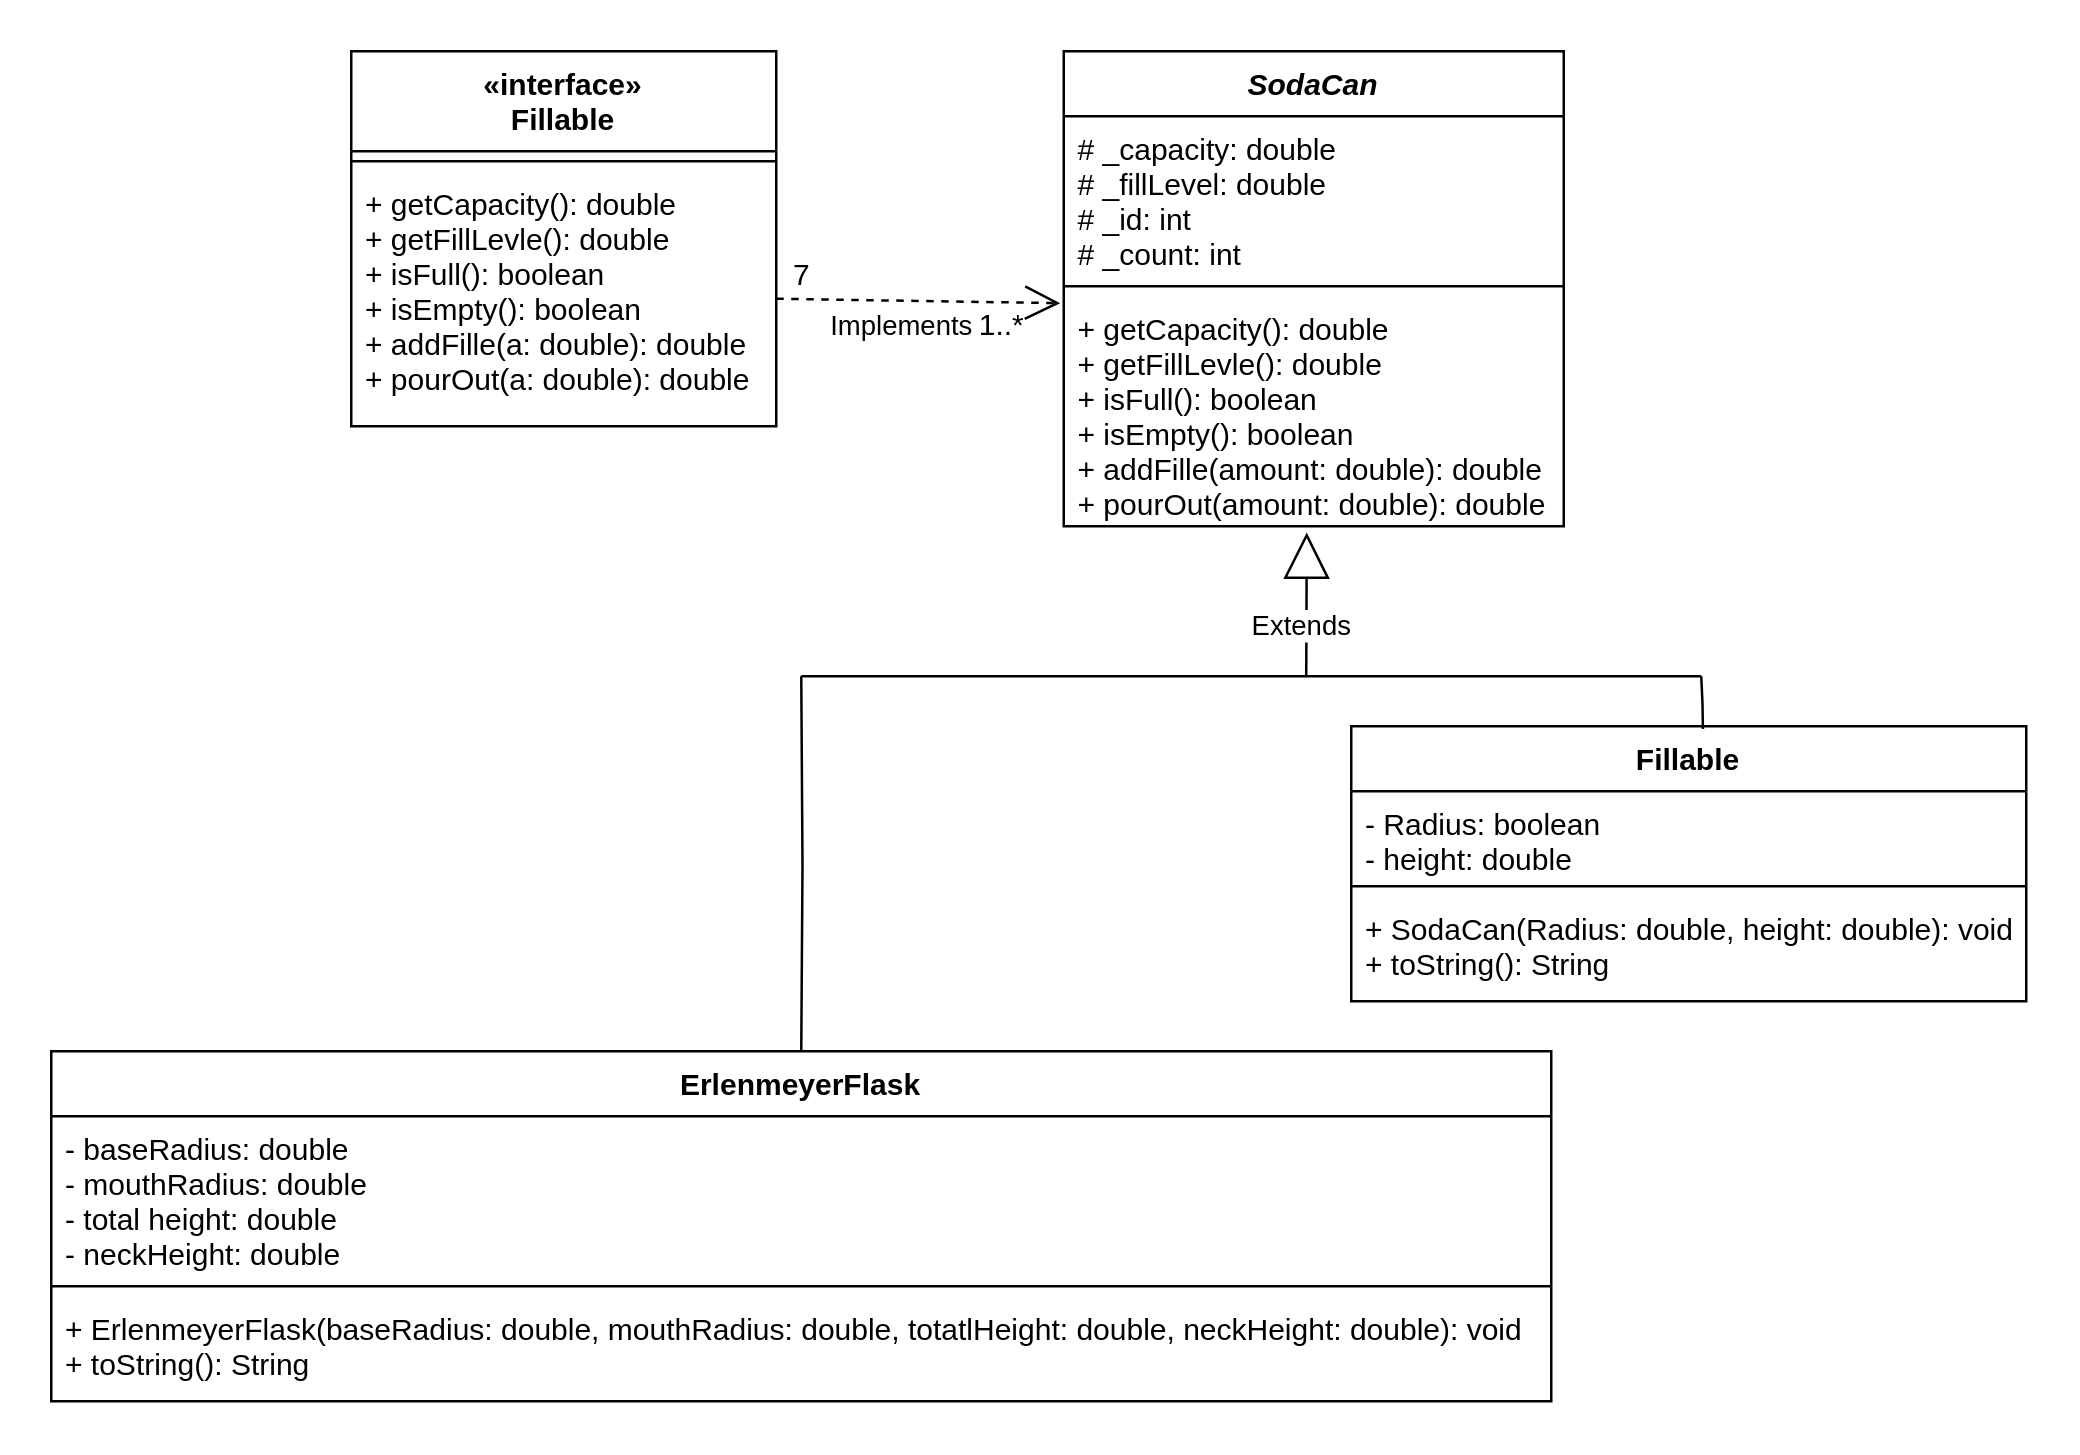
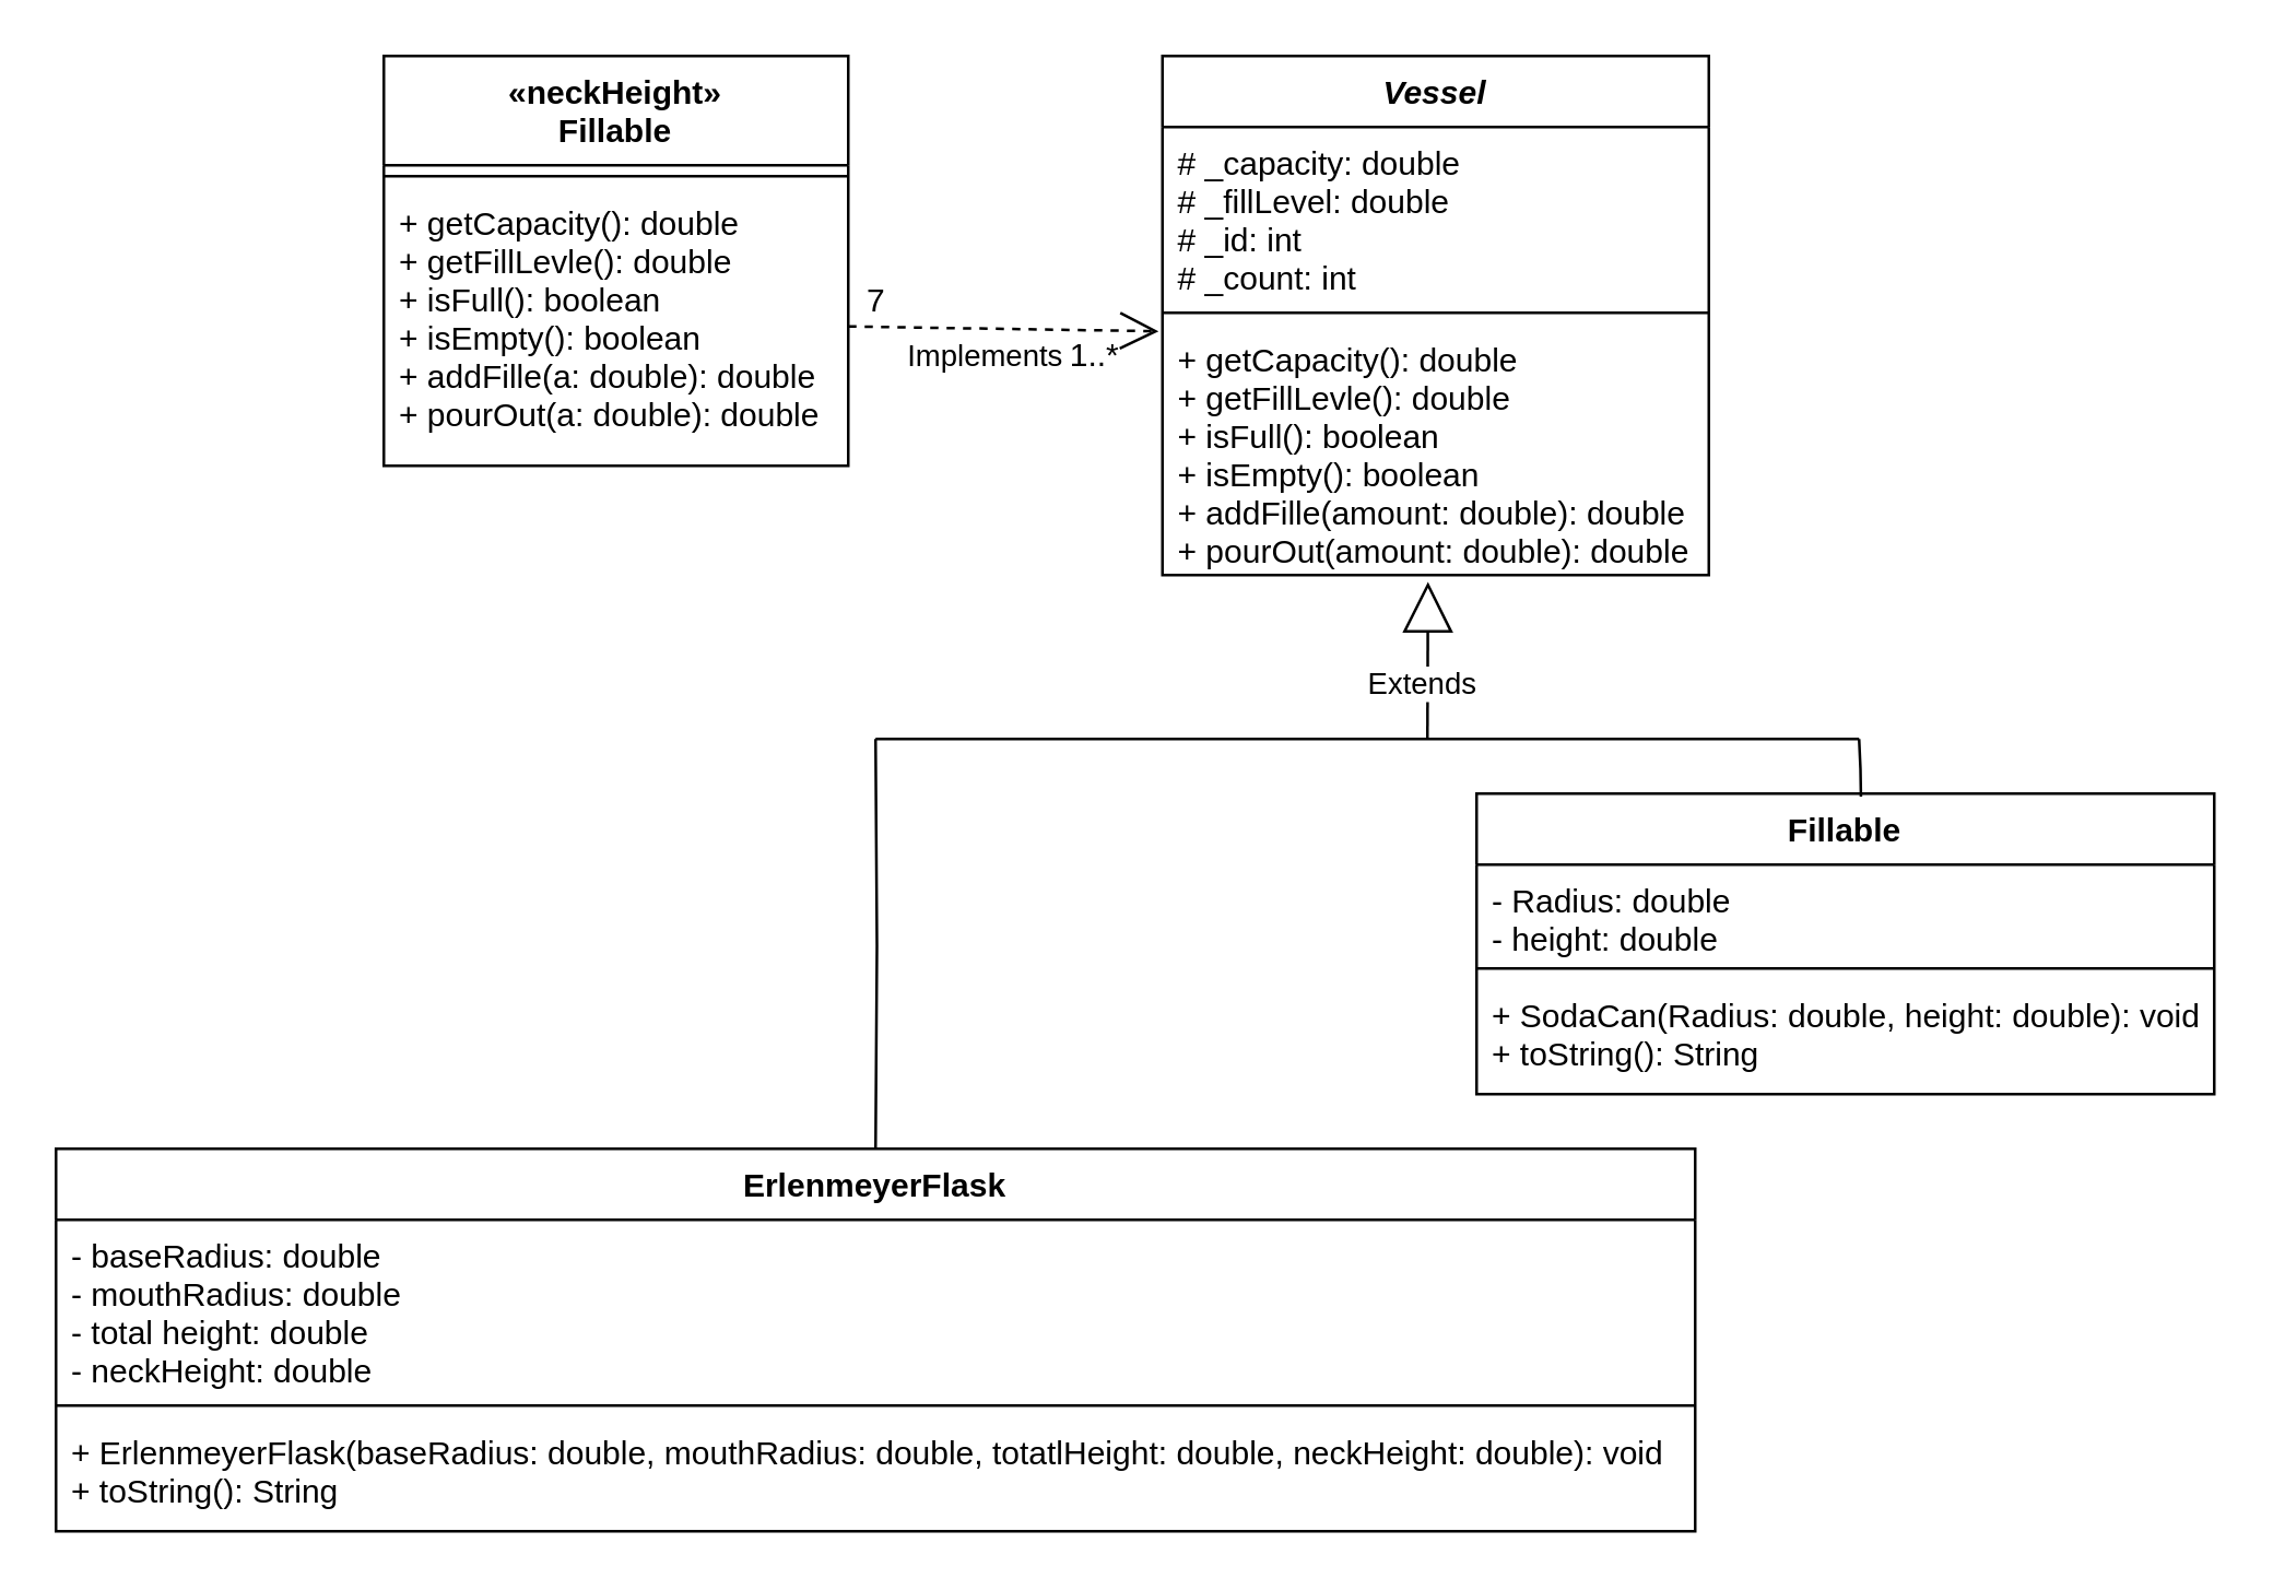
  <mxCell id="0" />
  <mxCell id="1" parent="0" />
- <mxCell id="2" value="«interface»&#10;Fillable" style="swimlane;fontStyle=1;align=center;verticalAlign=top;childLayout=stackLayout;horizontal=1;startSize=40;horizontalStack=0;resizeParent=1;resizeParentMax=0;resizeLast=0;collapsible=1;marginBottom=0;" vertex="1" parent="1"><mxGeometry x="140" y="20" width="170" height="150" as="geometry" /></mxCell>
+ <mxCell id="2" value="«neckHeight»&#10;Fillable" style="swimlane;fontStyle=1;align=center;verticalAlign=top;childLayout=stackLayout;horizontal=1;startSize=40;horizontalStack=0;resizeParent=1;resizeParentMax=0;resizeLast=0;collapsible=1;marginBottom=0;" vertex="1" parent="1"><mxGeometry x="140" y="20" width="170" height="150" as="geometry" /></mxCell>
  <mxCell id="3" value="" style="line;strokeWidth=1;fillColor=none;align=left;verticalAlign=middle;spacingTop=-1;spacingLeft=3;spacingRight=3;rotatable=0;labelPosition=right;points=[];portConstraint=eastwest;" vertex="1" parent="2"><mxGeometry y="40" width="170" height="8" as="geometry" /></mxCell>
  <mxCell id="4" value="+ getCapacity(): double&#10;+ getFillLevle(): double&#10;+ isFull(): boolean&#10;+ isEmpty(): boolean&#10;+ addFille(a: double): double&#10;+ pourOut(a: double): double" style="text;strokeColor=none;fillColor=none;align=left;verticalAlign=top;spacingLeft=4;spacingRight=4;overflow=hidden;rotatable=0;points=[[0,0.5],[1,0.5]];portConstraint=eastwest;" vertex="1" parent="2"><mxGeometry y="48" width="170" height="102" as="geometry" /></mxCell>
- <mxCell id="5" value="SodaCan" style="swimlane;fontStyle=3;align=center;verticalAlign=top;childLayout=stackLayout;horizontal=1;startSize=26;horizontalStack=0;resizeParent=1;resizeParentMax=0;resizeLast=0;collapsible=1;marginBottom=0;" vertex="1" parent="1"><mxGeometry x="425" y="20" width="200" height="190" as="geometry" /></mxCell>
+ <mxCell id="5" value="Vessel" style="swimlane;fontStyle=3;align=center;verticalAlign=top;childLayout=stackLayout;horizontal=1;startSize=26;horizontalStack=0;resizeParent=1;resizeParentMax=0;resizeLast=0;collapsible=1;marginBottom=0;" vertex="1" parent="1"><mxGeometry x="425" y="20" width="200" height="190" as="geometry" /></mxCell>
  <mxCell id="6" value="# _capacity: double&#10;# _fillLevel: double&#10;# _id: int&#10;# _count: int" style="text;strokeColor=none;fillColor=none;align=left;verticalAlign=top;spacingLeft=4;spacingRight=4;overflow=hidden;rotatable=0;points=[[0,0.5],[1,0.5]];portConstraint=eastwest;" vertex="1" parent="5"><mxGeometry y="26" width="200" height="64" as="geometry" /></mxCell>
  <mxCell id="7" value="" style="line;strokeWidth=1;fillColor=none;align=left;verticalAlign=middle;spacingTop=-1;spacingLeft=3;spacingRight=3;rotatable=0;labelPosition=right;points=[];portConstraint=eastwest;" vertex="1" parent="5"><mxGeometry y="90" width="200" height="8" as="geometry" /></mxCell>
  <mxCell id="8" value="+ getCapacity(): double&#10;+ getFillLevle(): double&#10;+ isFull(): boolean&#10;+ isEmpty(): boolean&#10;+ addFille(amount: double): double&#10;+ pourOut(amount: double): double" style="text;strokeColor=none;fillColor=none;align=left;verticalAlign=top;spacingLeft=4;spacingRight=4;overflow=hidden;rotatable=0;points=[[0,0.5],[1,0.5]];portConstraint=eastwest;" vertex="1" parent="5"><mxGeometry y="98" width="200" height="92" as="geometry" /></mxCell>
  <mxCell id="9" value="7" style="text;html=1;resizable=0;autosize=1;align=center;verticalAlign=middle;points=[];fillColor=none;strokeColor=none;rounded=0;" vertex="1" parent="1"><mxGeometry x="310" y="100" width="20" height="20" as="geometry" /></mxCell>
  <mxCell id="10" value="1..*" style="text;html=1;resizable=0;autosize=1;align=center;verticalAlign=middle;points=[];fillColor=none;strokeColor=none;rounded=0;" vertex="1" parent="1"><mxGeometry x="385" y="120" width="30" height="20" as="geometry" /></mxCell>
  <mxCell id="11" value="ErlenmeyerFlask" style="swimlane;fontStyle=1;align=center;verticalAlign=top;childLayout=stackLayout;horizontal=1;startSize=26;horizontalStack=0;resizeParent=1;resizeParentMax=0;resizeLast=0;collapsible=1;marginBottom=0;" vertex="1" parent="1"><mxGeometry x="20" y="420" width="600" height="140" as="geometry" /></mxCell>
  <mxCell id="12" value="- baseRadius: double&#10;- mouthRadius: double&#10;- total height: double&#10;- neckHeight: double" style="text;strokeColor=none;fillColor=none;align=left;verticalAlign=top;spacingLeft=4;spacingRight=4;overflow=hidden;rotatable=0;points=[[0,0.5],[1,0.5]];portConstraint=eastwest;" vertex="1" parent="11"><mxGeometry y="26" width="600" height="64" as="geometry" /></mxCell>
  <mxCell id="13" value="" style="line;strokeWidth=1;fillColor=none;align=left;verticalAlign=middle;spacingTop=-1;spacingLeft=3;spacingRight=3;rotatable=0;labelPosition=right;points=[];portConstraint=eastwest;" vertex="1" parent="11"><mxGeometry y="90" width="600" height="8" as="geometry" /></mxCell>
  <mxCell id="14" value="+ ErlenmeyerFlask(baseRadius: double, mouthRadius: double, totatlHeight: double, neckHeight: double): void&#10;+ toString(): String" style="text;strokeColor=none;fillColor=none;align=left;verticalAlign=top;spacingLeft=4;spacingRight=4;overflow=hidden;rotatable=0;points=[[0,0.5],[1,0.5]];portConstraint=eastwest;" vertex="1" parent="11"><mxGeometry y="98" width="600" height="42" as="geometry" /></mxCell>
  <mxCell id="15" value="Fillable" style="swimlane;fontStyle=1;align=center;verticalAlign=top;childLayout=stackLayout;horizontal=1;startSize=26;horizontalStack=0;resizeParent=1;resizeParentMax=0;resizeLast=0;collapsible=1;marginBottom=0;" vertex="1" parent="1"><mxGeometry x="540" y="290" width="270" height="110" as="geometry" /></mxCell>
- <mxCell id="16" value="- Radius: boolean&#10;- height: double" style="text;strokeColor=none;fillColor=none;align=left;verticalAlign=top;spacingLeft=4;spacingRight=4;overflow=hidden;rotatable=0;points=[[0,0.5],[1,0.5]];portConstraint=eastwest;" vertex="1" parent="15"><mxGeometry y="26" width="270" height="34" as="geometry" /></mxCell>
+ <mxCell id="16" value="- Radius: double&#10;- height: double" style="text;strokeColor=none;fillColor=none;align=left;verticalAlign=top;spacingLeft=4;spacingRight=4;overflow=hidden;rotatable=0;points=[[0,0.5],[1,0.5]];portConstraint=eastwest;" vertex="1" parent="15"><mxGeometry y="26" width="270" height="34" as="geometry" /></mxCell>
  <mxCell id="17" value="" style="line;strokeWidth=1;fillColor=none;align=left;verticalAlign=middle;spacingTop=-1;spacingLeft=3;spacingRight=3;rotatable=0;labelPosition=right;points=[];portConstraint=eastwest;" vertex="1" parent="15"><mxGeometry y="60" width="270" height="8" as="geometry" /></mxCell>
  <mxCell id="18" value="+ SodaCan(Radius: double, height: double): void&#10;+ toString(): String" style="text;strokeColor=none;fillColor=none;align=left;verticalAlign=top;spacingLeft=4;spacingRight=4;overflow=hidden;rotatable=0;points=[[0,0.5],[1,0.5]];portConstraint=eastwest;" vertex="1" parent="15"><mxGeometry y="68" width="270" height="42" as="geometry" /></mxCell>
  <mxCell id="19" value="Extends" style="endArrow=block;endSize=16;endFill=0;html=1;rounded=0;entryX=0.486;entryY=1.027;entryDx=0;entryDy=0;entryPerimeter=0;" edge="1" parent="1" target="8"><mxGeometry x="-0.305" y="2" width="160" relative="1" as="geometry"><mxPoint x="522" y="270" as="sourcePoint" /><mxPoint x="470" y="360" as="targetPoint" /><mxPoint as="offset" /></mxGeometry></mxCell>
  <mxCell id="20" value="Implements" style="endArrow=open;endSize=12;dashed=1;html=1;rounded=0;exitX=1;exitY=0.5;exitDx=0;exitDy=0;entryX=-0.007;entryY=0.03;entryDx=0;entryDy=0;entryPerimeter=0;" edge="1" parent="1" source="4" target="8"><mxGeometry x="-0.117" y="-10" width="160" relative="1" as="geometry"><mxPoint x="310" y="220" as="sourcePoint" /><mxPoint x="470" y="220" as="targetPoint" /><mxPoint as="offset" /></mxGeometry></mxCell>
  <mxCell id="21" value="" style="endArrow=none;html=1;edgeStyle=orthogonalEdgeStyle;rounded=0;" edge="1" parent="1"><mxGeometry relative="1" as="geometry"><mxPoint x="320" y="270" as="sourcePoint" /><mxPoint x="680" y="270" as="targetPoint" /></mxGeometry></mxCell>
  <mxCell id="22" value="" style="endArrow=none;html=1;edgeStyle=orthogonalEdgeStyle;rounded=0;entryX=0.521;entryY=0.01;entryDx=0;entryDy=0;entryPerimeter=0;" edge="1" parent="1" target="15"><mxGeometry relative="1" as="geometry"><mxPoint x="680" y="270" as="sourcePoint" /><mxPoint x="520" y="320" as="targetPoint" /></mxGeometry></mxCell>
  <mxCell id="23" value="" style="endArrow=none;html=1;edgeStyle=orthogonalEdgeStyle;rounded=0;entryX=0.5;entryY=0;entryDx=0;entryDy=0;" edge="1" parent="1" target="11"><mxGeometry relative="1" as="geometry"><mxPoint x="320" y="270" as="sourcePoint" /><mxPoint x="530" y="330" as="targetPoint" /></mxGeometry></mxCell>
